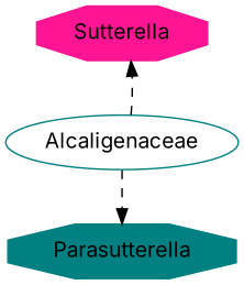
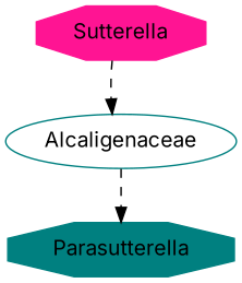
  digraph {
    fontname=Inter
    node [color=teal style=filled shape=octagon fontname=Inter]
    edge [style=dashed fontname=Inter]
    n1 [color=deeppink label=Sutterella]
    n2 [label=Alcaligenaceae shape=ellipse style=""]
    n3 [label=Parasutterella]
-   n2 -> n1
+   n1 -> n2
    n2 -> n3
  }
